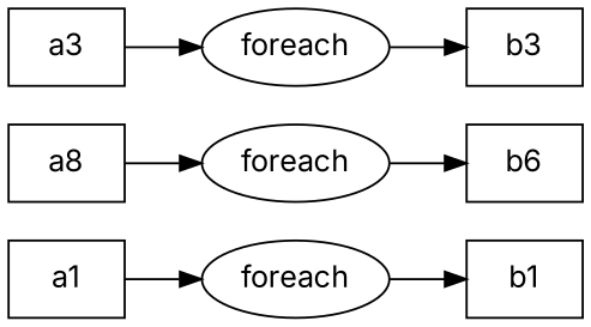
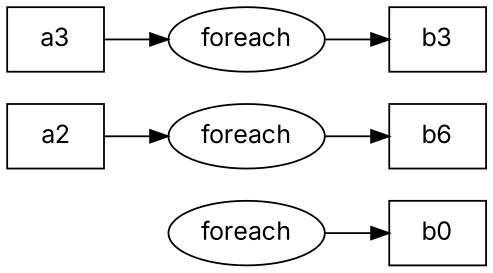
  digraph {
    fontname=Inter
    rankdir=LR
    node [fontname=Inter shape=box]
    edge [fontname=Inter]
    n1 [label=foreach shape=ellipse]
-   a1
-   b1
+   b1 [label=b0]
    n4 [label=foreach shape=ellipse]
-   a2 [label=a8]
+   a2
    n6 [label=b6]
    n7 [label=foreach shape=ellipse]
    a3
    b3
    n1 -> b1
-   a1 -> n1
    n4 -> n6
    a2 -> n4
    n7 -> b3
    a3 -> n7
  }
